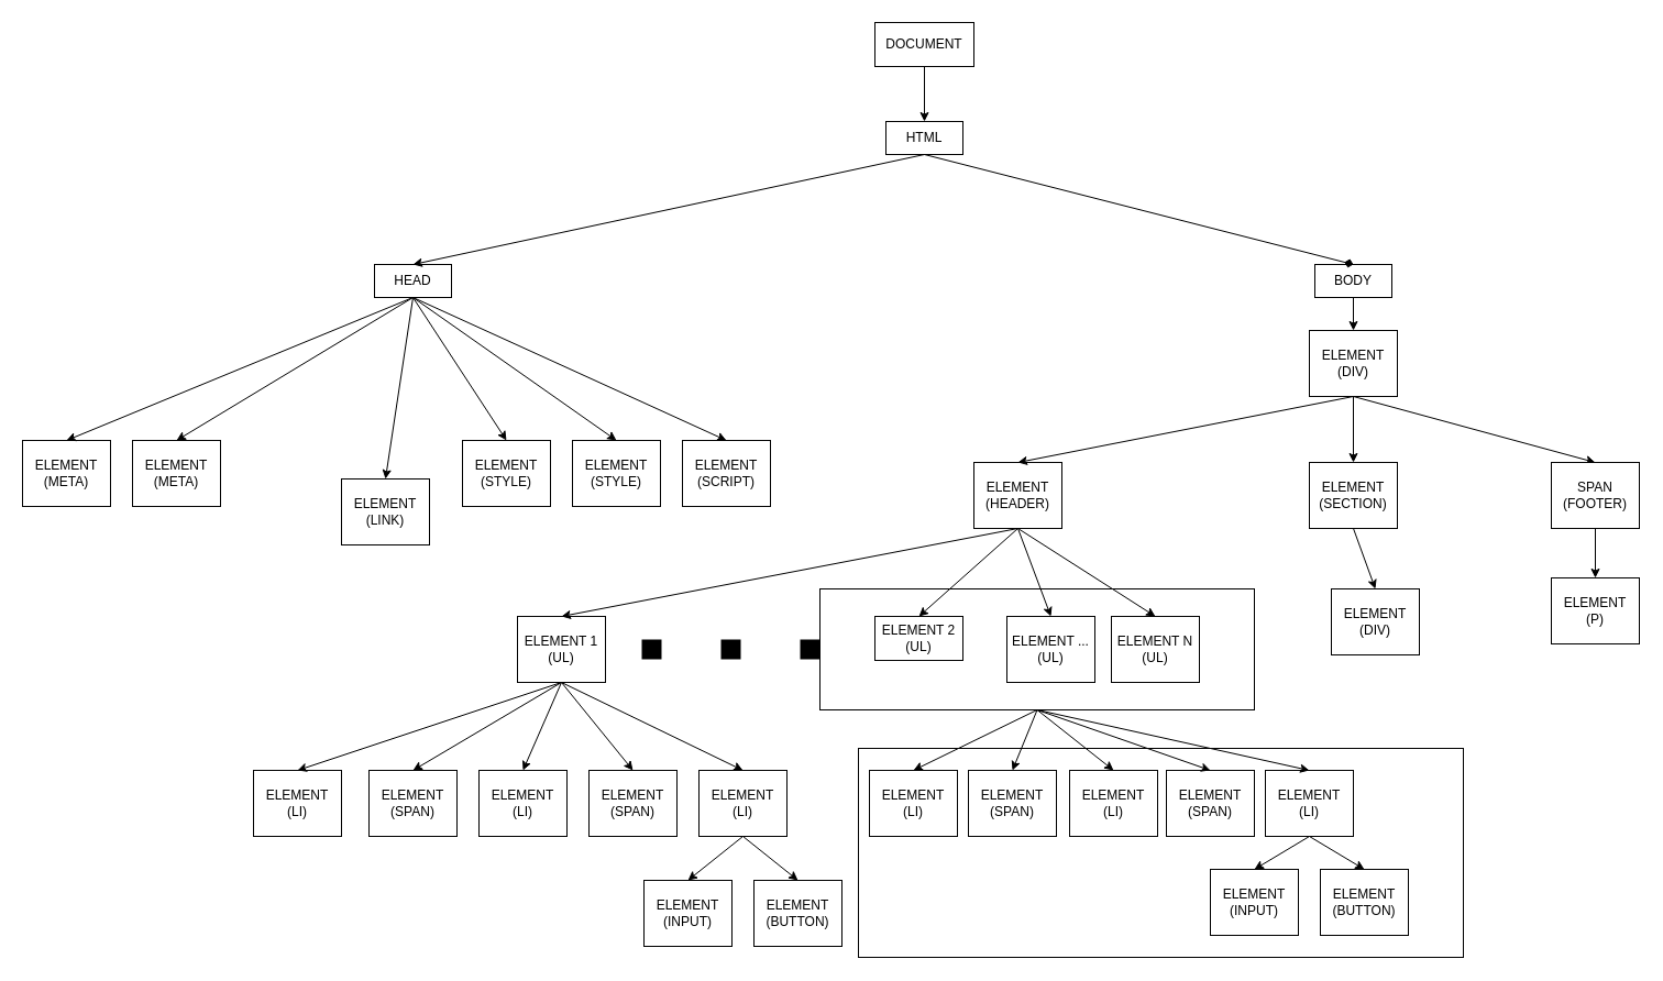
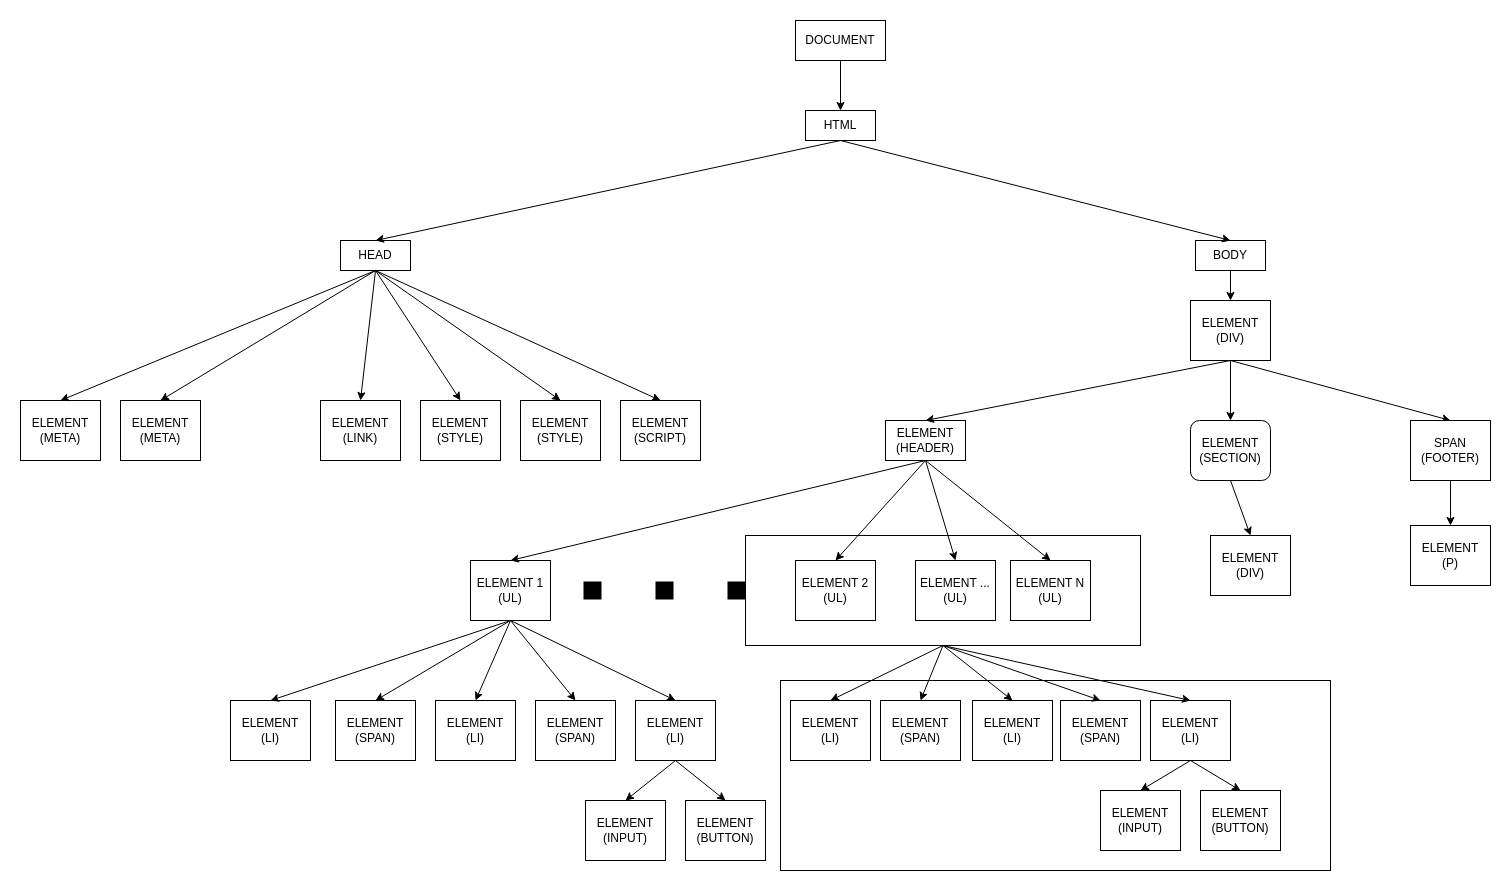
  <mxCell id="0" />
  <mxCell id="1" parent="0" />
  <mxCell id="2" value="HTML" style="rounded=0;whiteSpace=wrap;html=1;" parent="1" vertex="1"><mxGeometry x="805" y="110" width="70" height="30" as="geometry" /></mxCell>
  <mxCell id="3" value="HEAD" style="rounded=0;whiteSpace=wrap;html=1;" parent="1" vertex="1"><mxGeometry x="340" y="240" width="70" height="30" as="geometry" /></mxCell>
  <mxCell id="4" value="DOCUMENT" style="rounded=0;whiteSpace=wrap;html=1;" parent="1" vertex="1"><mxGeometry x="795" y="20" width="90" height="40" as="geometry" /></mxCell>
  <mxCell id="5" value="ELEMENT&lt;br&gt;(META)" style="rounded=0;whiteSpace=wrap;html=1;" parent="1" vertex="1"><mxGeometry x="20" y="400" width="80" height="60" as="geometry" /></mxCell>
  <mxCell id="6" value="BODY" style="rounded=0;whiteSpace=wrap;html=1;" parent="1" vertex="1"><mxGeometry x="1195" y="240" width="70" height="30" as="geometry" /></mxCell>
- <mxCell id="7" value="ELEMENT&lt;br&gt;(LINK)" style="rounded=0;whiteSpace=wrap;html=1;" parent="1" vertex="1"><mxGeometry x="310" y="435" width="80" height="60" as="geometry" /></mxCell>
+ <mxCell id="7" value="ELEMENT&lt;br&gt;(LINK)" style="rounded=0;whiteSpace=wrap;html=1;" parent="1" vertex="1"><mxGeometry x="320" y="400" width="80" height="60" as="geometry" /></mxCell>
  <mxCell id="8" value="ELEMENT&lt;br&gt;(STYLE)" style="rounded=0;whiteSpace=wrap;html=1;" parent="1" vertex="1"><mxGeometry x="420" y="400" width="80" height="60" as="geometry" /></mxCell>
- <mxCell id="9" value="ELEMENT&lt;br&gt;(HEADER)" style="rounded=0;whiteSpace=wrap;html=1;" parent="1" vertex="1"><mxGeometry x="885" y="420" width="80" height="60" as="geometry" /></mxCell>
- <mxCell id="10" value="ELEMENT&lt;br&gt;(SECTION)" style="rounded=0;whiteSpace=wrap;html=1;" parent="1" vertex="1"><mxGeometry x="1190" y="420" width="80" height="60" as="geometry" /></mxCell>
+ <mxCell id="9" value="ELEMENT&lt;br&gt;(HEADER)" style="rounded=0;whiteSpace=wrap;html=1;" parent="1" vertex="1"><mxGeometry x="885" y="420" width="80" height="40" as="geometry" /></mxCell>
+ <mxCell id="10" value="ELEMENT&lt;br&gt;(SECTION)" style="whiteSpace=wrap;html=1;rounded=1;" parent="1" vertex="1"><mxGeometry x="1190" y="420" width="80" height="60" as="geometry" /></mxCell>
  <mxCell id="11" value="" style="endArrow=classic;html=1;rounded=0;entryX=0.5;entryY=0;entryDx=0;entryDy=0;exitX=0.5;exitY=1;exitDx=0;exitDy=0;" parent="1" source="2" target="3" edge="1"><mxGeometry width="50" height="50" relative="1" as="geometry"><mxPoint x="550" y="320" as="sourcePoint" /><mxPoint x="600" y="270" as="targetPoint" /></mxGeometry></mxCell>
  <mxCell id="12" value="" style="endArrow=classic;html=1;rounded=0;exitX=0.5;exitY=1;exitDx=0;exitDy=0;entryX=0.5;entryY=0;entryDx=0;entryDy=0;" parent="1" source="4" target="2" edge="1"><mxGeometry width="50" height="50" relative="1" as="geometry"><mxPoint x="665" y="230" as="sourcePoint" /><mxPoint x="715" y="180" as="targetPoint" /></mxGeometry></mxCell>
- <mxCell id="13" value="" style="endArrow=diamond;html=1;rounded=0;entryX=0.5;entryY=0;entryDx=0;entryDy=0;exitX=0.5;exitY=1;exitDx=0;exitDy=0;" parent="1" source="2" target="6" edge="1"><mxGeometry width="50" height="50" relative="1" as="geometry"><mxPoint x="570" y="340" as="sourcePoint" /><mxPoint x="620" as="targetPoint" y="290" /></mxGeometry></mxCell>
+ <mxCell id="13" value="" style="endArrow=classic;html=1;rounded=0;entryX=0.5;entryY=0;entryDx=0;entryDy=0;exitX=0.5;exitY=1;exitDx=0;exitDy=0;" parent="1" source="2" target="6" edge="1"><mxGeometry width="50" height="50" relative="1" as="geometry"><mxPoint x="570" y="340" as="sourcePoint" /><mxPoint x="620" as="targetPoint" y="290" /></mxGeometry></mxCell>
  <mxCell id="14" value="" style="endArrow=classic;html=1;rounded=0;exitX=0.5;exitY=1;exitDx=0;exitDy=0;entryX=0.5;entryY=0;entryDx=0;entryDy=0;" parent="1" source="3" target="5" edge="1"><mxGeometry width="50" height="50" relative="1" as="geometry"><mxPoint x="335" y="340" as="sourcePoint" /><mxPoint x="550" y="240" as="targetPoint" /></mxGeometry></mxCell>
  <mxCell id="15" value="" style="endArrow=classic;html=1;rounded=0;entryX=0.5;entryY=0;entryDx=0;entryDy=0;exitX=0.5;exitY=1;exitDx=0;exitDy=0;" parent="1" source="3" target="7" edge="1"><mxGeometry width="50" height="50" relative="1" as="geometry"><mxPoint x="335" y="340" as="sourcePoint" /><mxPoint x="570" y="260" as="targetPoint" /></mxGeometry></mxCell>
  <mxCell id="16" value="" style="endArrow=classic;html=1;rounded=0;entryX=0.5;entryY=0;entryDx=0;entryDy=0;exitX=0.5;exitY=1;exitDx=0;exitDy=0;" parent="1" source="3" target="8" edge="1"><mxGeometry width="50" height="50" relative="1" as="geometry"><mxPoint x="335" y="340" as="sourcePoint" /><mxPoint x="580" y="270" as="targetPoint" /></mxGeometry></mxCell>
  <mxCell id="17" value="" style="endArrow=classic;html=1;rounded=0;entryX=0.5;entryY=0;entryDx=0;entryDy=0;exitX=0.5;exitY=1;exitDx=0;exitDy=0;" parent="1" source="25" target="10" edge="1"><mxGeometry width="50" height="50" relative="1" as="geometry"><mxPoint x="795" y="520" as="sourcePoint" /><mxPoint x="845" y="470" as="targetPoint" /></mxGeometry></mxCell>
  <mxCell id="18" value="" style="endArrow=classic;html=1;rounded=0;entryX=0.5;entryY=0;entryDx=0;entryDy=0;exitX=0.5;exitY=1;exitDx=0;exitDy=0;" parent="1" source="25" target="9" edge="1"><mxGeometry width="50" height="50" relative="1" as="geometry"><mxPoint x="805" y="530" as="sourcePoint" /><mxPoint x="855" y="480" as="targetPoint" /></mxGeometry></mxCell>
  <mxCell id="19" value="ELEMENT&lt;br&gt;(META)" style="rounded=0;whiteSpace=wrap;html=1;" vertex="1" parent="1"><mxGeometry x="120" y="400" width="80" height="60" as="geometry" /></mxCell>
  <mxCell id="20" value="" style="endArrow=classic;html=1;rounded=0;entryX=0.5;entryY=0;entryDx=0;entryDy=0;exitX=0.5;exitY=1;exitDx=0;exitDy=0;" edge="1" parent="1" target="19" source="3"><mxGeometry width="50" height="50" relative="1" as="geometry"><mxPoint x="335" y="340" as="sourcePoint" /><mxPoint x="675" y="360" as="targetPoint" /></mxGeometry></mxCell>
  <mxCell id="21" value="ELEMENT&lt;br&gt;(STYLE)" style="rounded=0;whiteSpace=wrap;html=1;" vertex="1" parent="1"><mxGeometry x="520" y="400" width="80" height="60" as="geometry" /></mxCell>
  <mxCell id="22" value="ELEMENT&lt;br&gt;(SCRIPT)" style="rounded=0;whiteSpace=wrap;html=1;" vertex="1" parent="1"><mxGeometry x="620" y="400" width="80" height="60" as="geometry" /></mxCell>
  <mxCell id="23" value="" style="endArrow=classic;html=1;rounded=0;entryX=0.5;entryY=0;entryDx=0;entryDy=0;exitX=0.5;exitY=1;exitDx=0;exitDy=0;" edge="1" parent="1" source="3" target="21"><mxGeometry width="50" height="50" relative="1" as="geometry"><mxPoint x="570" y="340" as="sourcePoint" /><mxPoint x="640" y="410" as="targetPoint" /></mxGeometry></mxCell>
  <mxCell id="24" value="" style="endArrow=classic;html=1;rounded=0;entryX=0.5;entryY=0;entryDx=0;entryDy=0;exitX=0.5;exitY=1;exitDx=0;exitDy=0;" edge="1" parent="1" source="3" target="22"><mxGeometry width="50" height="50" relative="1" as="geometry"><mxPoint x="650" y="340" as="sourcePoint" /><mxPoint x="720" y="410" as="targetPoint" /></mxGeometry></mxCell>
  <mxCell id="25" value="ELEMENT&lt;br&gt;(DIV)" style="rounded=0;whiteSpace=wrap;html=1;" vertex="1" parent="1"><mxGeometry x="1190" y="300" width="80" height="60" as="geometry" /></mxCell>
  <mxCell id="26" value="ELEMENT 1&lt;br&gt;(UL)" style="rounded=0;whiteSpace=wrap;html=1;" vertex="1" parent="1"><mxGeometry x="470" y="560" width="80" height="60" as="geometry" /></mxCell>
  <mxCell id="27" value="" style="endArrow=classic;html=1;rounded=0;entryX=0.5;entryY=0;entryDx=0;entryDy=0;exitX=0.5;exitY=1;exitDx=0;exitDy=0;" edge="1" parent="1" source="9" target="26"><mxGeometry width="50" height="50" relative="1" as="geometry"><mxPoint x="975" y="470" as="sourcePoint" /><mxPoint x="900" y="510" as="targetPoint" /></mxGeometry></mxCell>
  <mxCell id="28" value="ELEMENT&lt;br&gt;(DIV)" style="rounded=0;whiteSpace=wrap;html=1;" vertex="1" parent="1"><mxGeometry x="1210" y="535" width="80" height="60" as="geometry" /></mxCell>
  <mxCell id="29" value="" style="endArrow=classic;html=1;rounded=0;entryX=0.5;entryY=0;entryDx=0;entryDy=0;exitX=0.5;exitY=1;exitDx=0;exitDy=0;" edge="1" parent="1" source="10" target="28"><mxGeometry width="50" height="50" relative="1" as="geometry"><mxPoint x="1115" y="670" as="sourcePoint" /><mxPoint x="1200" y="730" as="targetPoint" /></mxGeometry></mxCell>
  <mxCell id="30" value="" style="endArrow=classic;html=1;rounded=0;entryX=0.5;entryY=0;entryDx=0;entryDy=0;exitX=0.5;exitY=1;exitDx=0;exitDy=0;" edge="1" parent="1" source="6" target="25"><mxGeometry width="50" height="50" relative="1" as="geometry"><mxPoint x="1395" y="340" as="sourcePoint" /><mxPoint x="1480" y="400" as="targetPoint" /></mxGeometry></mxCell>
  <mxCell id="31" value="ELEMENT&lt;br&gt;(LI)" style="rounded=0;whiteSpace=wrap;html=1;" vertex="1" parent="1"><mxGeometry x="230" y="700" width="80" height="60" as="geometry" /></mxCell>
  <mxCell id="32" value="ELEMENT&lt;br&gt;(LI)" style="rounded=0;whiteSpace=wrap;html=1;" vertex="1" parent="1"><mxGeometry x="435" y="700" width="80" height="60" as="geometry" /></mxCell>
  <mxCell id="33" value="ELEMENT&lt;br&gt;(SPAN)" style="rounded=0;whiteSpace=wrap;html=1;" vertex="1" parent="1"><mxGeometry x="335" y="700" width="80" height="60" as="geometry" /></mxCell>
  <mxCell id="34" value="ELEMENT&lt;br&gt;(LI)" style="rounded=0;whiteSpace=wrap;html=1;" vertex="1" parent="1"><mxGeometry x="635" y="700" width="80" height="60" as="geometry" /></mxCell>
  <mxCell id="35" value="ELEMENT&lt;br&gt;(SPAN)" style="rounded=0;whiteSpace=wrap;html=1;" vertex="1" parent="1"><mxGeometry x="535" y="700" width="80" height="60" as="geometry" /></mxCell>
  <mxCell id="36" value="ELEMENT&lt;br&gt;(INPUT)" style="rounded=0;whiteSpace=wrap;html=1;" vertex="1" parent="1"><mxGeometry x="585" y="800" width="80" height="60" as="geometry" /></mxCell>
  <mxCell id="37" value="ELEMENT&lt;br&gt;(BUTTON)" style="rounded=0;whiteSpace=wrap;html=1;" vertex="1" parent="1"><mxGeometry x="685" y="800" width="80" height="60" as="geometry" /></mxCell>
  <mxCell id="38" value="" style="endArrow=classic;html=1;rounded=0;entryX=0.5;entryY=0;entryDx=0;entryDy=0;exitX=0.5;exitY=1;exitDx=0;exitDy=0;" edge="1" parent="1" source="25" target="69"><mxGeometry width="50" height="50" relative="1" as="geometry"><mxPoint x="1425" y="610" as="sourcePoint" /><mxPoint x="1375" y="535" as="targetPoint" /></mxGeometry></mxCell>
  <mxCell id="39" value="" style="endArrow=classic;html=1;rounded=0;entryX=0.5;entryY=0;entryDx=0;entryDy=0;exitX=0.5;exitY=1;exitDx=0;exitDy=0;" edge="1" parent="1" source="26" target="31"><mxGeometry width="50" height="50" relative="1" as="geometry"><mxPoint x="810" y="640" as="sourcePoint" /><mxPoint x="750" y="690" as="targetPoint" /></mxGeometry></mxCell>
  <mxCell id="40" value="" style="endArrow=classic;html=1;rounded=0;entryX=0.5;entryY=0;entryDx=0;entryDy=0;exitX=0.5;exitY=1;exitDx=0;exitDy=0;" edge="1" parent="1" source="26" target="35"><mxGeometry width="50" height="50" relative="1" as="geometry"><mxPoint x="870" y="630" as="sourcePoint" /><mxPoint x="810" y="680" as="targetPoint" /></mxGeometry></mxCell>
  <mxCell id="41" value="" style="endArrow=classic;html=1;rounded=0;entryX=0.5;entryY=0;entryDx=0;entryDy=0;exitX=0.5;exitY=1;exitDx=0;exitDy=0;" edge="1" parent="1" source="26" target="32"><mxGeometry width="50" height="50" relative="1" as="geometry"><mxPoint x="870" y="630" as="sourcePoint" /><mxPoint x="810" y="680" as="targetPoint" /></mxGeometry></mxCell>
  <mxCell id="42" value="" style="endArrow=classic;html=1;rounded=0;entryX=0.5;entryY=0;entryDx=0;entryDy=0;exitX=0.5;exitY=1;exitDx=0;exitDy=0;" edge="1" parent="1" source="26" target="34"><mxGeometry width="50" height="50" relative="1" as="geometry"><mxPoint x="880" y="640" as="sourcePoint" /><mxPoint x="820" y="690" as="targetPoint" /></mxGeometry></mxCell>
  <mxCell id="43" value="" style="endArrow=classic;html=1;rounded=0;entryX=0.5;entryY=0;entryDx=0;entryDy=0;exitX=0.5;exitY=1;exitDx=0;exitDy=0;" edge="1" parent="1" source="26" target="33"><mxGeometry width="50" height="50" relative="1" as="geometry"><mxPoint x="880" y="640" as="sourcePoint" /><mxPoint x="820" y="690" as="targetPoint" /></mxGeometry></mxCell>
  <mxCell id="44" value="" style="endArrow=classic;html=1;rounded=0;entryX=0.5;entryY=0;entryDx=0;entryDy=0;exitX=0.5;exitY=1;exitDx=0;exitDy=0;" edge="1" parent="1" source="34" target="36"><mxGeometry width="50" height="50" relative="1" as="geometry"><mxPoint x="875" y="790" as="sourcePoint" /><mxPoint x="815" y="840" as="targetPoint" /></mxGeometry></mxCell>
  <mxCell id="45" value="" style="endArrow=classic;html=1;rounded=0;entryX=0.5;entryY=0;entryDx=0;entryDy=0;exitX=0.5;exitY=1;exitDx=0;exitDy=0;" edge="1" parent="1" source="34" target="37"><mxGeometry width="50" height="50" relative="1" as="geometry"><mxPoint x="875" y="830" as="sourcePoint" /><mxPoint x="815" y="880" as="targetPoint" /></mxGeometry></mxCell>
- <mxCell id="46" value="ELEMENT 2&lt;div&gt;(UL)&lt;/div&gt;" style="rounded=0;whiteSpace=wrap;html=1;" vertex="1" parent="1"><mxGeometry x="795" y="560" width="80" height="40" as="geometry" /></mxCell>
+ <mxCell id="46" value="ELEMENT 2&lt;div&gt;(UL)&lt;/div&gt;" style="rounded=0;whiteSpace=wrap;html=1;" vertex="1" parent="1"><mxGeometry x="795" y="560" width="80" height="60" as="geometry" /></mxCell>
  <mxCell id="47" value="ELEMENT ...&lt;div&gt;(UL)&lt;/div&gt;" style="rounded=0;whiteSpace=wrap;html=1;" vertex="1" parent="1"><mxGeometry x="915" y="560" width="80" height="60" as="geometry" /></mxCell>
  <mxCell id="48" value="ELEMENT N&lt;div&gt;(UL)&lt;/div&gt;" style="rounded=0;whiteSpace=wrap;html=1;" vertex="1" parent="1"><mxGeometry x="1010" y="560" width="80" height="60" as="geometry" /></mxCell>
  <mxCell id="49" value="" style="endArrow=classic;html=1;rounded=0;entryX=0.5;entryY=0;entryDx=0;entryDy=0;exitX=0.5;exitY=1;exitDx=0;exitDy=0;" edge="1" parent="1" source="9" target="47"><mxGeometry width="50" height="50" relative="1" as="geometry"><mxPoint x="880" y="560" as="sourcePoint" /><mxPoint x="880" y="590" as="targetPoint" /></mxGeometry></mxCell>
  <mxCell id="50" value="" style="endArrow=classic;html=1;rounded=0;entryX=0.5;entryY=0;entryDx=0;entryDy=0;exitX=0.5;exitY=1;exitDx=0;exitDy=0;" edge="1" parent="1" source="9" target="46"><mxGeometry width="50" height="50" relative="1" as="geometry"><mxPoint x="880" y="560" as="sourcePoint" /><mxPoint x="880" y="590" as="targetPoint" /></mxGeometry></mxCell>
  <mxCell id="51" value="" style="endArrow=classic;html=1;rounded=0;entryX=0.5;entryY=0;entryDx=0;entryDy=0;exitX=0.5;exitY=1;exitDx=0;exitDy=0;" edge="1" parent="1" source="9" target="48"><mxGeometry width="50" height="50" relative="1" as="geometry"><mxPoint x="930" y="580" as="sourcePoint" /><mxPoint x="930" y="610" as="targetPoint" /></mxGeometry></mxCell>
  <mxCell id="52" value="ELEMENT&lt;br&gt;(LI)" style="rounded=0;whiteSpace=wrap;html=1;" vertex="1" parent="1"><mxGeometry x="790" y="700" width="80" height="60" as="geometry" /></mxCell>
  <mxCell id="53" value="ELEMENT&lt;br&gt;(LI)" style="rounded=0;whiteSpace=wrap;html=1;" vertex="1" parent="1"><mxGeometry x="972" y="700" width="80" height="60" as="geometry" /></mxCell>
  <mxCell id="54" value="ELEMENT&lt;br&gt;(SPAN)" style="rounded=0;whiteSpace=wrap;html=1;" vertex="1" parent="1"><mxGeometry x="880" y="700" width="80" height="60" as="geometry" /></mxCell>
  <mxCell id="55" value="ELEMENT&lt;br&gt;(LI)" style="rounded=0;whiteSpace=wrap;html=1;" vertex="1" parent="1"><mxGeometry x="1150" y="700" width="80" height="60" as="geometry" /></mxCell>
  <mxCell id="56" value="ELEMENT&lt;br&gt;(SPAN)" style="rounded=0;whiteSpace=wrap;html=1;" vertex="1" parent="1"><mxGeometry x="1060" y="700" width="80" height="60" as="geometry" /></mxCell>
  <mxCell id="57" value="ELEMENT&lt;br&gt;(INPUT)" style="rounded=0;whiteSpace=wrap;html=1;" vertex="1" parent="1"><mxGeometry x="1100" y="790" width="80" height="60" as="geometry" /></mxCell>
  <mxCell id="58" value="ELEMENT&lt;br&gt;(BUTTON)" style="rounded=0;whiteSpace=wrap;html=1;" vertex="1" parent="1"><mxGeometry x="1200" y="790" width="80" height="60" as="geometry" /></mxCell>
  <mxCell id="59" value="" style="endArrow=classic;html=1;rounded=0;entryX=0.5;entryY=0;entryDx=0;entryDy=0;exitX=0.5;exitY=1;exitDx=0;exitDy=0;" edge="1" parent="1" source="55" target="57"><mxGeometry width="50" height="50" relative="1" as="geometry"><mxPoint x="1412" y="790" as="sourcePoint" /><mxPoint x="1352" y="840" as="targetPoint" /></mxGeometry></mxCell>
  <mxCell id="60" value="" style="endArrow=classic;html=1;rounded=0;entryX=0.5;entryY=0;entryDx=0;entryDy=0;exitX=0.5;exitY=1;exitDx=0;exitDy=0;" edge="1" parent="1" source="55" target="58"><mxGeometry width="50" height="50" relative="1" as="geometry"><mxPoint x="1412" y="830" as="sourcePoint" /><mxPoint x="1352" y="880" as="targetPoint" /></mxGeometry></mxCell>
  <mxCell id="61" value="" style="rounded=0;whiteSpace=wrap;html=1;fillColor=none;" vertex="1" parent="1"><mxGeometry x="745" y="535" width="395" height="110" as="geometry" /></mxCell>
  <mxCell id="62" value="" style="endArrow=classic;html=1;rounded=0;entryX=0.5;entryY=0;entryDx=0;entryDy=0;exitX=0.5;exitY=1;exitDx=0;exitDy=0;" edge="1" parent="1" source="61" target="52"><mxGeometry width="50" height="50" relative="1" as="geometry"><mxPoint x="1010" y="660" as="sourcePoint" /><mxPoint x="765" y="725" as="targetPoint" /></mxGeometry></mxCell>
  <mxCell id="63" value="" style="endArrow=classic;html=1;rounded=0;entryX=0.5;entryY=0;entryDx=0;entryDy=0;exitX=0.5;exitY=1;exitDx=0;exitDy=0;" edge="1" parent="1" source="61" target="56"><mxGeometry width="50" height="50" relative="1" as="geometry"><mxPoint x="975" y="810" as="sourcePoint" /><mxPoint x="1040" y="890" as="targetPoint" /></mxGeometry></mxCell>
  <mxCell id="64" value="" style="endArrow=classic;html=1;rounded=0;entryX=0.5;entryY=0;entryDx=0;entryDy=0;exitX=0.5;exitY=1;exitDx=0;exitDy=0;" edge="1" parent="1" source="61" target="53"><mxGeometry width="50" height="50" relative="1" as="geometry"><mxPoint x="975" y="810" as="sourcePoint" /><mxPoint x="940" y="890" as="targetPoint" /></mxGeometry></mxCell>
  <mxCell id="65" value="" style="endArrow=classic;html=1;rounded=0;entryX=0.5;entryY=0;entryDx=0;entryDy=0;exitX=0.5;exitY=1;exitDx=0;exitDy=0;" edge="1" parent="1" source="61" target="55"><mxGeometry width="50" height="50" relative="1" as="geometry"><mxPoint x="975" y="810" as="sourcePoint" /><mxPoint x="1140" y="890" as="targetPoint" /></mxGeometry></mxCell>
  <mxCell id="66" value="" style="endArrow=classic;html=1;rounded=0;entryX=0.5;entryY=0;entryDx=0;entryDy=0;exitX=0.5;exitY=1;exitDx=0;exitDy=0;" edge="1" parent="1" source="61" target="54"><mxGeometry width="50" height="50" relative="1" as="geometry"><mxPoint x="975" y="810" as="sourcePoint" /><mxPoint x="840" y="890" as="targetPoint" /></mxGeometry></mxCell>
  <mxCell id="67" value="" style="endArrow=none;dashed=1;html=1;dashPattern=1 3;strokeWidth=18;rounded=0;entryX=1;entryY=0.5;entryDx=0;entryDy=0;exitX=0;exitY=0.5;exitDx=0;exitDy=0;" edge="1" parent="1" source="61" target="26"><mxGeometry width="50" height="50" relative="1" as="geometry"><mxPoint x="765" y="589.41" as="sourcePoint" /><mxPoint x="595" y="589.41" as="targetPoint" /><Array as="points"><mxPoint x="710" y="590" /></Array></mxGeometry></mxCell>
  <mxCell id="68" value="ELEMENT&lt;br&gt;(P)" style="rounded=0;whiteSpace=wrap;html=1;" vertex="1" parent="1"><mxGeometry x="1410" y="525" width="80" height="60" as="geometry" /></mxCell>
  <mxCell id="69" value="SPAN&lt;br&gt;(FOOTER)" style="rounded=0;whiteSpace=wrap;html=1;" vertex="1" parent="1"><mxGeometry x="1410" y="420" width="80" height="60" as="geometry" /></mxCell>
  <mxCell id="70" value="" style="endArrow=classic;html=1;rounded=0;entryX=0.5;entryY=0;entryDx=0;entryDy=0;exitX=0.5;exitY=1;exitDx=0;exitDy=0;" edge="1" parent="1" source="69" target="68"><mxGeometry width="50" height="50" relative="1" as="geometry"><mxPoint x="1420" y="585" as="sourcePoint" /><mxPoint x="1570" y="635" as="targetPoint" /></mxGeometry></mxCell>
  <mxCell id="71" value="" style="rounded=0;whiteSpace=wrap;html=1;fillColor=none;" vertex="1" parent="1"><mxGeometry x="780" y="680" width="550" height="190" as="geometry" /></mxCell>
